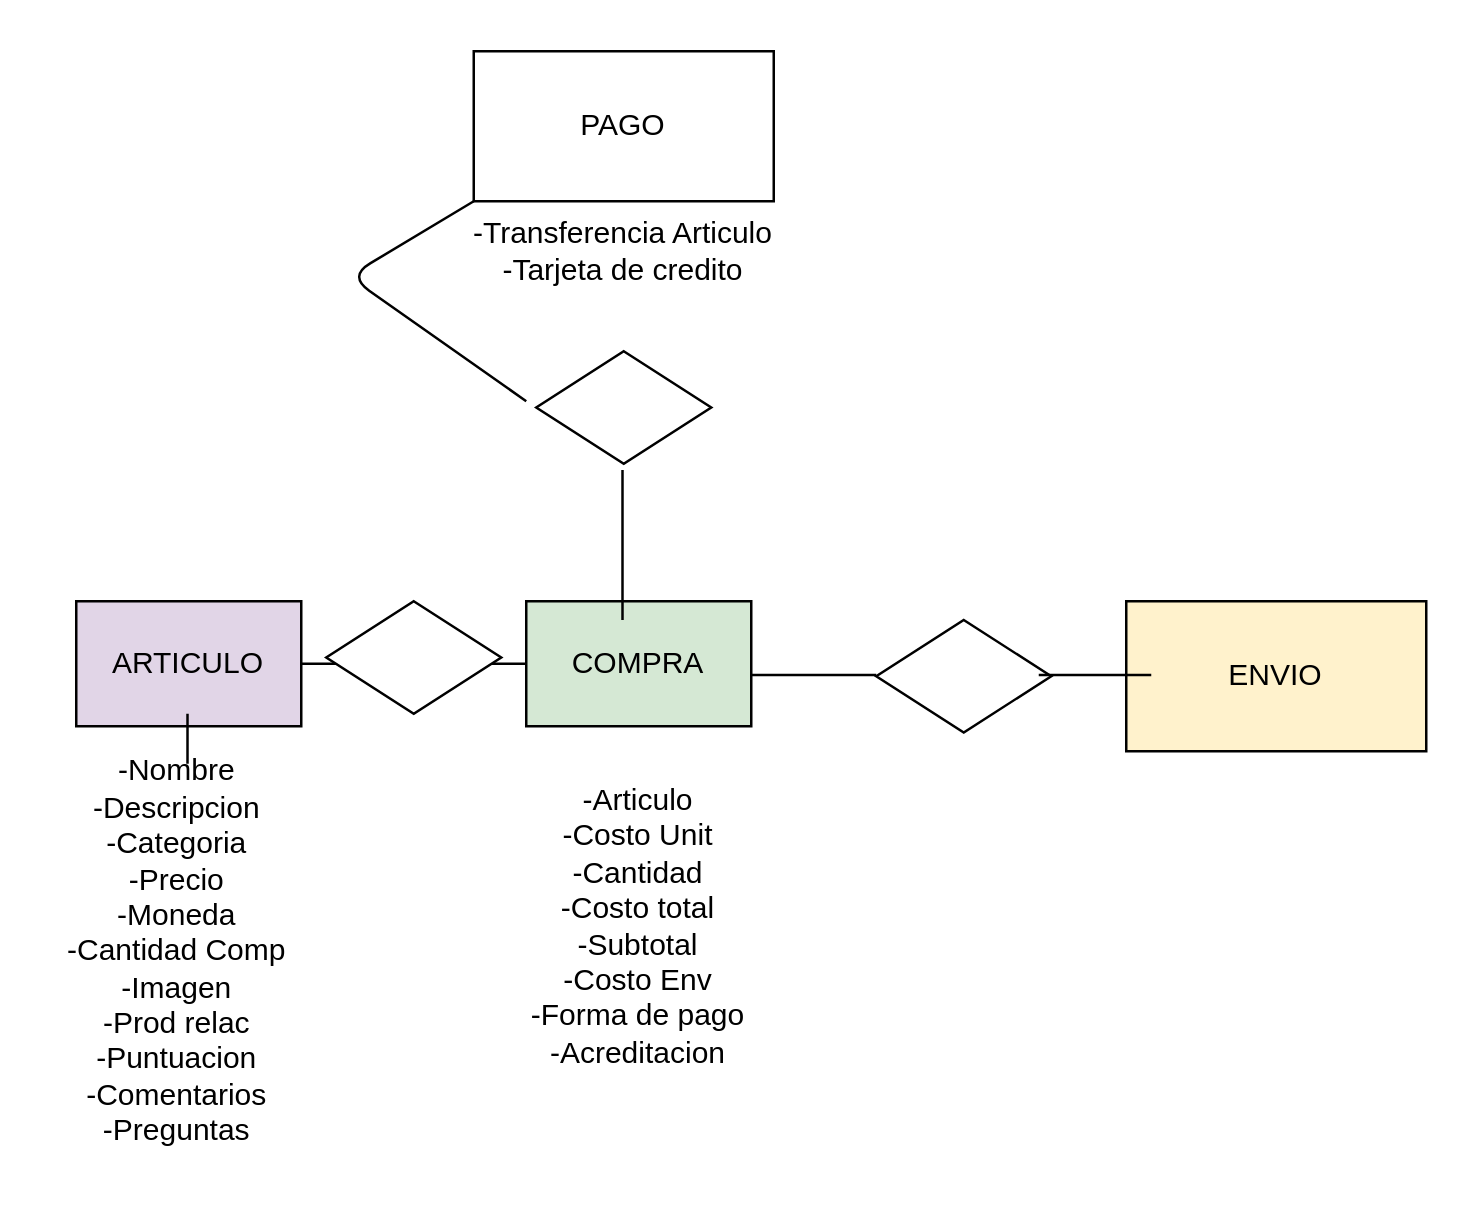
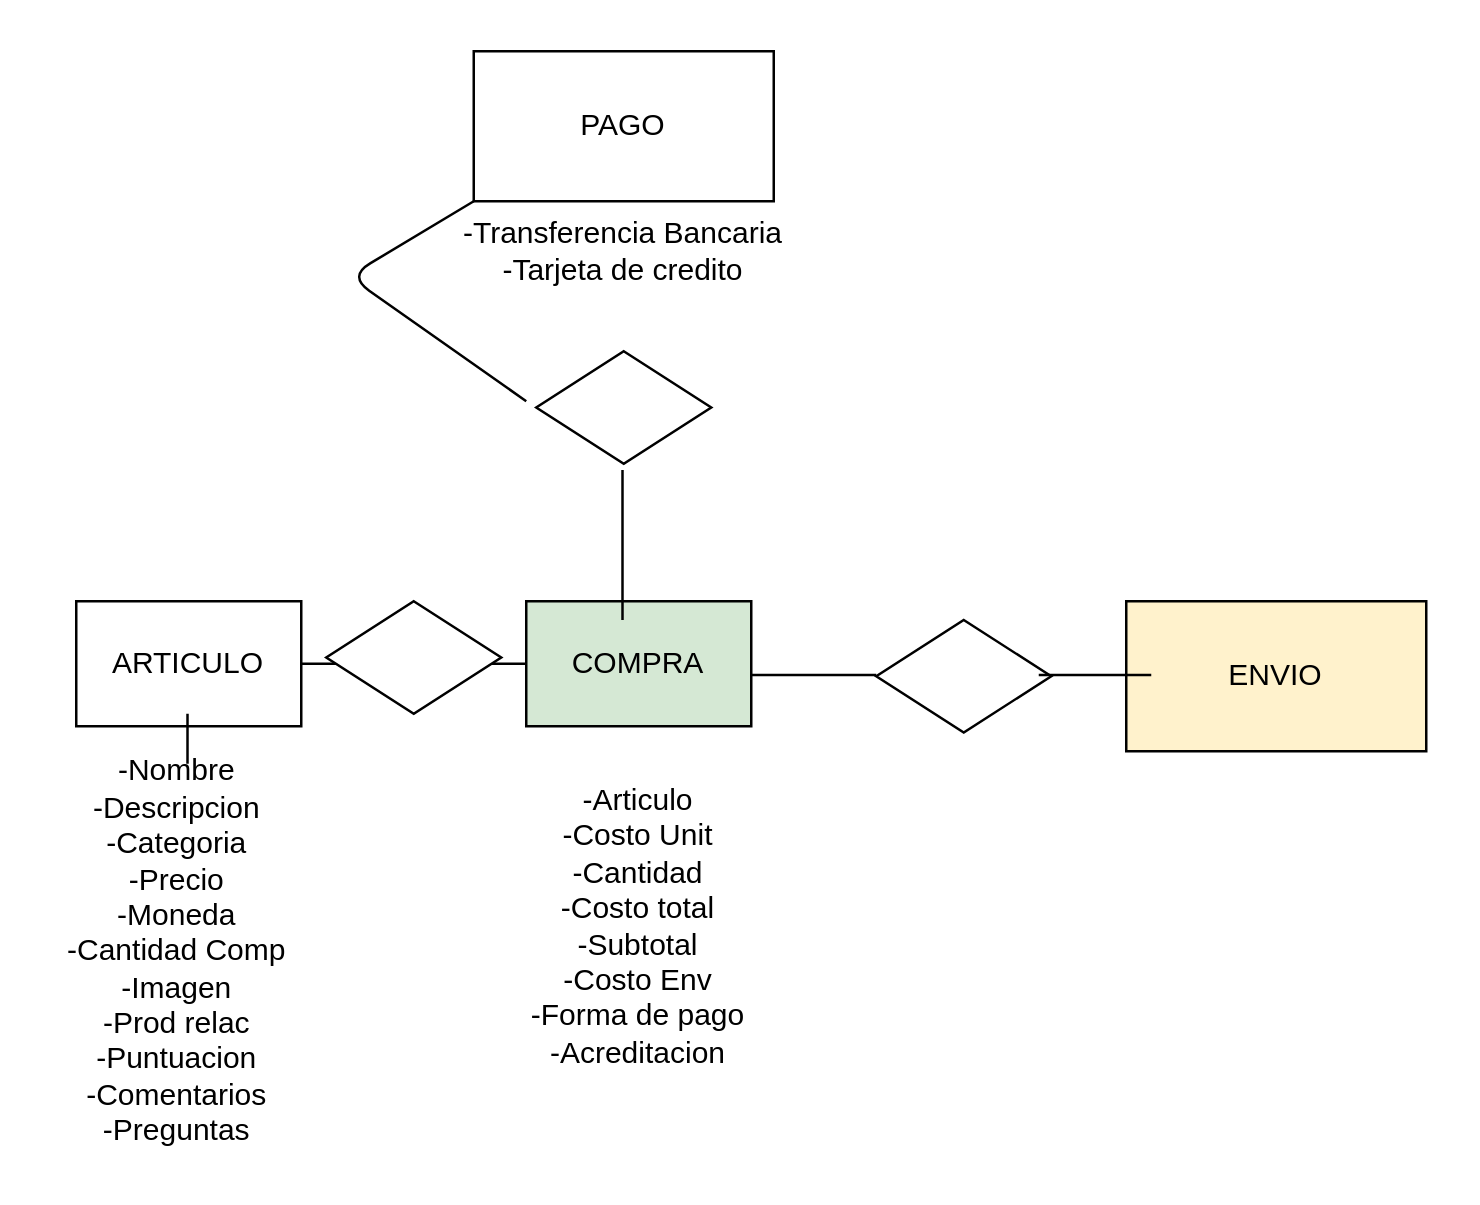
  <mxCell id="0" />
  <mxCell id="1" parent="0" />
  <mxCell id="2" style="edgeStyle=orthogonalEdgeStyle;rounded=0;orthogonalLoop=1;jettySize=auto;html=1;" edge="1" parent="1" source="3"><mxGeometry relative="1" as="geometry"><mxPoint x="150" y="265" as="targetPoint" /></mxGeometry></mxCell>
- <mxCell id="3" value="ARTICULO" style="rounded=0;whiteSpace=wrap;html=1;fillColor=#e1d5e7;" vertex="1" parent="1"><mxGeometry x="30" y="240" width="90" height="50" as="geometry" /></mxCell>
+ <mxCell id="3" value="ARTICULO" style="rounded=0;whiteSpace=wrap;html=1;" vertex="1" parent="1"><mxGeometry x="30" y="240" width="90" height="50" as="geometry" /></mxCell>
  <mxCell id="4" value="-Nombre&lt;br&gt;-Descripcion&lt;br&gt;-Categoria&lt;br&gt;-Precio&lt;br&gt;-Moneda&lt;br&gt;-Cantidad Comp&lt;br&gt;-Imagen&lt;br&gt;-Prod relac&lt;br&gt;-Puntuacion&lt;br&gt;-Comentarios&lt;br&gt;-Preguntas" style="text;html=1;align=center;verticalAlign=middle;resizable=0;points=[];autosize=1;" vertex="1" parent="1"><mxGeometry x="20" y="300" width="100" height="160" as="geometry" /></mxCell>
  <mxCell id="5" style="edgeStyle=orthogonalEdgeStyle;rounded=0;orthogonalLoop=1;jettySize=auto;html=1;" edge="1" parent="1" source="6" target="8"><mxGeometry relative="1" as="geometry"><mxPoint x="170" y="265" as="targetPoint" /></mxGeometry></mxCell>
  <mxCell id="6" value="COMPRA" style="rounded=0;whiteSpace=wrap;html=1;fillColor=#d5e8d4;" vertex="1" parent="1"><mxGeometry x="210" y="240" width="90" height="50" as="geometry" /></mxCell>
  <mxCell id="7" value="-Articulo&lt;br&gt;-Costo Unit&lt;br&gt;-Cantidad&lt;br&gt;-Costo total&lt;br&gt;-Subtotal&lt;br&gt;-Costo Env&lt;br&gt;-Forma de pago&lt;br&gt;-Acreditacion" style="text;html=1;strokeColor=none;fillColor=none;align=center;verticalAlign=middle;whiteSpace=wrap;rounded=0;" vertex="1" parent="1"><mxGeometry x="210" y="360" width="90" height="20" as="geometry" /></mxCell>
  <mxCell id="8" value="" style="rhombus;whiteSpace=wrap;html=1;" vertex="1" parent="1"><mxGeometry x="130" y="240" width="70" height="45" as="geometry" /></mxCell>
  <mxCell id="9" value="" style="endArrow=none;html=1;" edge="1" parent="1"><mxGeometry width="50" height="50" relative="1" as="geometry"><mxPoint x="74.5" y="305" as="sourcePoint" /><mxPoint x="74.5" y="285" as="targetPoint" /></mxGeometry></mxCell>
  <mxCell id="10" value="ENVIO" style="rounded=0;whiteSpace=wrap;html=1;fillColor=#fff2cc;" vertex="1" parent="1"><mxGeometry x="450" y="240" width="120" height="60" as="geometry" /></mxCell>
  <mxCell id="11" value="PAGO" style="rounded=0;whiteSpace=wrap;html=1;" vertex="1" parent="1"><mxGeometry x="189" y="20" width="120" height="60" as="geometry" /></mxCell>
- <mxCell id="12" value="-Transferencia Articulo&lt;br&gt;-Tarjeta de credito" style="text;html=1;strokeColor=none;fillColor=none;align=center;verticalAlign=middle;whiteSpace=wrap;rounded=0;" vertex="1" parent="1"><mxGeometry x="184" y="90" width="130" height="20" as="geometry" /></mxCell>
+ <mxCell id="12" value="-Transferencia Bancaria&lt;br&gt;-Tarjeta de credito" style="text;html=1;strokeColor=none;fillColor=none;align=center;verticalAlign=middle;whiteSpace=wrap;rounded=0;" vertex="1" parent="1"><mxGeometry x="184" y="90" width="130" height="20" as="geometry" /></mxCell>
  <mxCell id="13" value="" style="rhombus;whiteSpace=wrap;html=1;" vertex="1" parent="1"><mxGeometry x="350" y="247.5" width="70" height="45" as="geometry" /></mxCell>
  <mxCell id="14" value="" style="rhombus;whiteSpace=wrap;html=1;" vertex="1" parent="1"><mxGeometry x="214" y="140" width="70" height="45" as="geometry" /></mxCell>
  <mxCell id="15" value="" style="endArrow=none;html=1;" edge="1" parent="1"><mxGeometry width="50" height="50" relative="1" as="geometry"><mxPoint x="300" y="269.5" as="sourcePoint" /><mxPoint x="350" y="269.5" as="targetPoint" /><Array as="points" /></mxGeometry></mxCell>
  <mxCell id="16" value="" style="endArrow=none;html=1;" edge="1" parent="1"><mxGeometry width="50" height="50" relative="1" as="geometry"><mxPoint x="415" y="269.5" as="sourcePoint" /><mxPoint x="460" y="269.5" as="targetPoint" /></mxGeometry></mxCell>
  <mxCell id="17" value="" style="endArrow=none;html=1;" edge="1" parent="1"><mxGeometry width="50" height="50" relative="1" as="geometry"><mxPoint x="248.5" y="247.5" as="sourcePoint" /><mxPoint x="248.5" y="187.5" as="targetPoint" /></mxGeometry></mxCell>
  <mxCell id="18" value="" style="endArrow=none;html=1;" edge="1" parent="1"><mxGeometry width="50" height="50" relative="1" as="geometry"><mxPoint x="210" y="160" as="sourcePoint" /><mxPoint x="189" y="80" as="targetPoint" /><Array as="points"><mxPoint x="139" y="110" /></Array></mxGeometry></mxCell>
